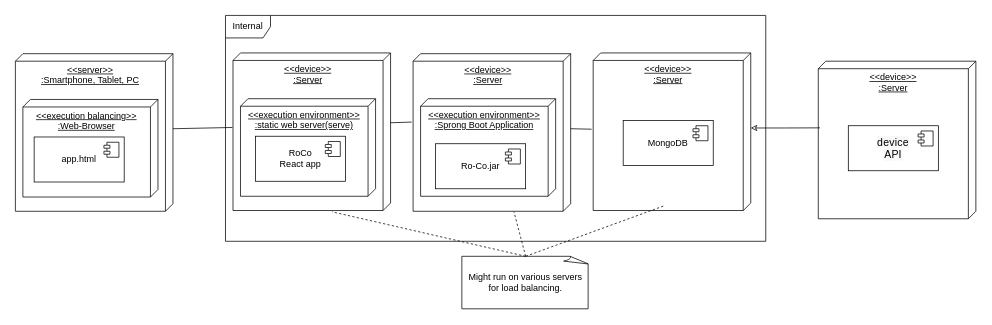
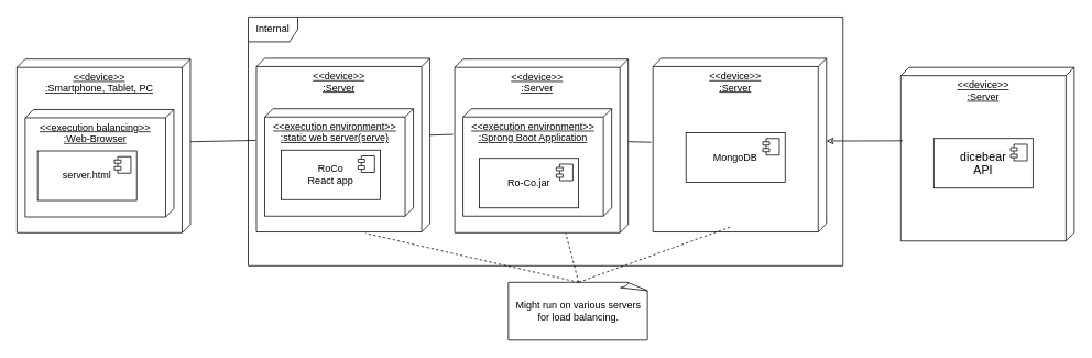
  <mxCell id="0" />
  <mxCell id="1" parent="0" />
  <mxCell id="2" value="&amp;lt;&amp;lt;device&amp;gt;&amp;gt;&lt;br&gt;:Server" style="verticalAlign=top;align=center;spacingTop=8;spacingLeft=2;spacingRight=12;shape=cube;size=10;direction=south;fontStyle=4;html=1;whiteSpace=wrap;" vertex="1" parent="1"><mxGeometry x="550" y="71" width="210" height="210" as="geometry" /></mxCell>
  <mxCell id="3" value="&amp;lt;&amp;lt;execution environment&amp;gt;&amp;gt;&lt;br&gt;:Sprong Boot Application" style="verticalAlign=top;align=center;spacingTop=8;spacingLeft=2;spacingRight=12;shape=cube;size=10;direction=south;fontStyle=4;html=1;whiteSpace=wrap;" vertex="1" parent="1"><mxGeometry x="560" y="131" width="180" height="130" as="geometry" /></mxCell>
  <mxCell id="4" value="Ro-Co.jar" style="html=1;dropTarget=0;whiteSpace=wrap;" vertex="1" parent="1"><mxGeometry x="580" y="191" width="120" height="60" as="geometry" /></mxCell>
  <mxCell id="5" value="" style="shape=module;jettyWidth=8;jettyHeight=4;" vertex="1" parent="4"><mxGeometry x="1" width="20" height="20" relative="1" as="geometry"><mxPoint x="-27" y="7" as="offset" /></mxGeometry></mxCell>
  <mxCell id="6" value="&amp;lt;&amp;lt;device&amp;gt;&amp;gt;&lt;br&gt;:Server" style="verticalAlign=top;align=center;spacingTop=8;spacingLeft=2;spacingRight=12;shape=cube;size=10;direction=south;fontStyle=4;html=1;whiteSpace=wrap;" vertex="1" parent="1"><mxGeometry x="790" y="70" width="210" height="210" as="geometry" /></mxCell>
  <mxCell id="7" value="MongoDB" style="html=1;dropTarget=0;whiteSpace=wrap;" vertex="1" parent="1"><mxGeometry x="830" y="160" width="120" height="60" as="geometry" /></mxCell>
  <mxCell id="8" value="" style="shape=module;jettyWidth=8;jettyHeight=4;" vertex="1" parent="7"><mxGeometry x="1" width="20" height="20" relative="1" as="geometry"><mxPoint x="-27" y="7" as="offset" /></mxGeometry></mxCell>
  <mxCell id="9" value="&amp;lt;&amp;lt;device&amp;gt;&amp;gt;&lt;br&gt;:Server" style="verticalAlign=top;align=center;spacingTop=8;spacingLeft=2;spacingRight=12;shape=cube;size=10;direction=south;fontStyle=4;html=1;whiteSpace=wrap;" vertex="1" parent="1"><mxGeometry x="310" y="70" width="210" height="210" as="geometry" /></mxCell>
  <mxCell id="10" value="&amp;lt;&amp;lt;execution environment&amp;gt;&amp;gt;&lt;br&gt;:&lt;span style=&quot;&quot; data-end=&quot;156&quot; data-start=&quot;135&quot;&gt;static web server(serve)&lt;/span&gt;" style="verticalAlign=top;align=center;spacingTop=8;spacingLeft=2;spacingRight=12;shape=cube;size=10;direction=south;fontStyle=4;html=1;whiteSpace=wrap;" vertex="1" parent="1"><mxGeometry x="320" y="131" width="180" height="130" as="geometry" /></mxCell>
- <mxCell id="11" value="&amp;lt;&amp;lt;server&amp;gt;&amp;gt;&lt;br&gt;:Smartphone, Tablet, PC" style="verticalAlign=top;align=center;spacingTop=8;spacingLeft=2;spacingRight=12;shape=cube;size=10;direction=south;fontStyle=4;html=1;whiteSpace=wrap;" vertex="1" parent="1"><mxGeometry x="20" y="71" width="210" height="210" as="geometry" /></mxCell>
+ <mxCell id="11" value="&amp;lt;&amp;lt;device&amp;gt;&amp;gt;&lt;br&gt;:Smartphone, Tablet, PC" style="verticalAlign=top;align=center;spacingTop=8;spacingLeft=2;spacingRight=12;shape=cube;size=10;direction=south;fontStyle=4;html=1;whiteSpace=wrap;" vertex="1" parent="1"><mxGeometry x="20" y="71" width="210" height="210" as="geometry" /></mxCell>
  <mxCell id="12" value="&amp;lt;&amp;lt;execution balancing&amp;gt;&amp;gt;&lt;br&gt;:Web-Browser" style="verticalAlign=top;align=center;spacingTop=8;spacingLeft=2;spacingRight=12;shape=cube;size=10;direction=south;fontStyle=4;html=1;whiteSpace=wrap;" vertex="1" parent="1"><mxGeometry x="30" y="132" width="180" height="130" as="geometry" /></mxCell>
- <mxCell id="13" value="app.html" style="html=1;dropTarget=0;whiteSpace=wrap;" vertex="1" parent="1"><mxGeometry x="45" y="182" width="120" height="60" as="geometry" /></mxCell>
+ <mxCell id="13" value="server.html" style="html=1;dropTarget=0;whiteSpace=wrap;" vertex="1" parent="1"><mxGeometry x="45" y="182" width="120" height="60" as="geometry" /></mxCell>
  <mxCell id="14" value="" style="shape=module;jettyWidth=8;jettyHeight=4;" vertex="1" parent="13"><mxGeometry x="1" width="20" height="20" relative="1" as="geometry"><mxPoint x="-27" y="7" as="offset" /></mxGeometry></mxCell>
  <mxCell id="15" style="rounded=0;orthogonalLoop=1;jettySize=auto;html=1;exitX=0;exitY=0;exitDx=100;exitDy=0;exitPerimeter=0;entryX=0.473;entryY=1.004;entryDx=0;entryDy=0;entryPerimeter=0;endArrow=none;startFill=0;" edge="1" parent="1" source="11" target="9"><mxGeometry relative="1" as="geometry" /></mxCell>
  <mxCell id="16" style="rounded=0;orthogonalLoop=1;jettySize=auto;html=1;exitX=0.443;exitY=0;exitDx=0;exitDy=0;exitPerimeter=0;entryX=0.434;entryY=1.009;entryDx=0;entryDy=0;entryPerimeter=0;endArrow=none;startFill=0;" edge="1" parent="1" source="9" target="2"><mxGeometry relative="1" as="geometry"><mxPoint x="310" y="182" as="sourcePoint" /><mxPoint x="334" y="181" as="targetPoint" /></mxGeometry></mxCell>
  <mxCell id="17" style="rounded=0;orthogonalLoop=1;jettySize=auto;html=1;exitX=0;exitY=0;exitDx=100;exitDy=0;exitPerimeter=0;entryX=0.484;entryY=1.01;entryDx=0;entryDy=0;entryPerimeter=0;endArrow=none;startFill=0;" edge="1" parent="1" source="2" target="6"><mxGeometry relative="1" as="geometry"><mxPoint x="540" y="192" as="sourcePoint" /><mxPoint x="568" y="191" as="targetPoint" /></mxGeometry></mxCell>
  <mxCell id="18" value="Might run on various servers for load balancing." style="whiteSpace=wrap;html=1;shape=mxgraph.basic.document" vertex="1" parent="1"><mxGeometry x="615" y="341" width="170" height="70" as="geometry" /></mxCell>
  <mxCell id="19" style="rounded=0;orthogonalLoop=1;jettySize=auto;html=1;exitX=0.5;exitY=0;exitDx=0;exitDy=0;exitPerimeter=0;entryX=1.003;entryY=0.36;entryDx=0;entryDy=0;entryPerimeter=0;dashed=1;endArrow=none;startFill=0;" edge="1" parent="1" source="18" target="2"><mxGeometry relative="1" as="geometry" /></mxCell>
  <mxCell id="20" style="rounded=0;orthogonalLoop=1;jettySize=auto;html=1;exitX=0.972;exitY=0.555;exitDx=0;exitDy=0;exitPerimeter=0;entryX=0.5;entryY=0;entryDx=0;entryDy=0;entryPerimeter=0;dashed=1;endArrow=none;startFill=0;" edge="1" parent="1" source="6" target="18"><mxGeometry relative="1" as="geometry"><mxPoint x="1191" y="350" as="sourcePoint" /><mxPoint x="1070" y="291" as="targetPoint" /></mxGeometry></mxCell>
  <mxCell id="21" style="rounded=0;orthogonalLoop=1;jettySize=auto;html=1;exitX=0.5;exitY=0;exitDx=0;exitDy=0;exitPerimeter=0;entryX=1.008;entryY=0.372;entryDx=0;entryDy=0;entryPerimeter=0;dashed=1;endArrow=none;startFill=0;" edge="1" parent="1" source="18" target="9"><mxGeometry relative="1" as="geometry"><mxPoint x="928" y="361" as="sourcePoint" /><mxPoint x="850" y="428" as="targetPoint" /></mxGeometry></mxCell>
  <mxCell id="22" value="RoCo&lt;br&gt;React app" style="html=1;dropTarget=0;whiteSpace=wrap;" vertex="1" parent="1"><mxGeometry x="340" y="181" width="120" height="60" as="geometry" /></mxCell>
  <mxCell id="23" value="" style="shape=module;jettyWidth=8;jettyHeight=4;" vertex="1" parent="22"><mxGeometry x="1" width="20" height="20" relative="1" as="geometry"><mxPoint x="-27" y="7" as="offset" /></mxGeometry></mxCell>
  <mxCell id="24" value="&amp;lt;&amp;lt;device&amp;gt;&amp;gt;&lt;br&gt;:Server" style="verticalAlign=top;align=center;spacingTop=8;spacingLeft=2;spacingRight=12;shape=cube;size=10;direction=south;fontStyle=4;html=1;whiteSpace=wrap;" vertex="1" parent="1"><mxGeometry x="1090" y="81" width="210" height="210" as="geometry" /></mxCell>
  <mxCell id="25" value="Internal" style="shape=umlFrame;whiteSpace=wrap;html=1;pointerEvents=0;" vertex="1" parent="1"><mxGeometry x="300" y="20" width="720" height="301" as="geometry" /></mxCell>
- <mxCell id="26" value="&lt;div&gt;&lt;span style=&quot;font-size: 14px; letter-spacing: 0.286px; text-align: left; white-space: pre; background-color: rgb(247, 247, 247);&quot;&gt;&lt;font style=&quot;color: rgb(0, 0, 0);&quot; face=&quot;Helvetica&quot;&gt;device&lt;br&gt;API&lt;/font&gt;&lt;/span&gt;&lt;/div&gt;" style="html=1;dropTarget=0;whiteSpace=wrap;" vertex="1" parent="1"><mxGeometry x="1130" y="167" width="120" height="60" as="geometry" /></mxCell>
+ <mxCell id="26" value="&lt;div&gt;&lt;span style=&quot;font-size: 14px; letter-spacing: 0.286px; text-align: left; white-space: pre; background-color: rgb(247, 247, 247);&quot;&gt;&lt;font style=&quot;color: rgb(0, 0, 0);&quot; face=&quot;Helvetica&quot;&gt;dicebear&lt;br&gt;API&lt;/font&gt;&lt;/span&gt;&lt;/div&gt;" style="html=1;dropTarget=0;whiteSpace=wrap;" vertex="1" parent="1"><mxGeometry x="1130" y="167" width="120" height="60" as="geometry" /></mxCell>
  <mxCell id="27" value="" style="shape=module;jettyWidth=8;jettyHeight=4;" vertex="1" parent="26"><mxGeometry x="1" width="20" height="20" relative="1" as="geometry"><mxPoint x="-27" y="7" as="offset" /></mxGeometry></mxCell>
  <mxCell id="28" style="edgeStyle=orthogonalEdgeStyle;rounded=0;orthogonalLoop=1;jettySize=auto;html=1;exitX=0;exitY=0;exitDx=100;exitDy=0;exitPerimeter=0;entryX=0.423;entryY=0.989;entryDx=0;entryDy=0;entryPerimeter=0;endArrow=none;endFill=1;startArrow=classic;startFill=0;" edge="1" parent="1" source="6" target="24"><mxGeometry relative="1" as="geometry" /></mxCell>
